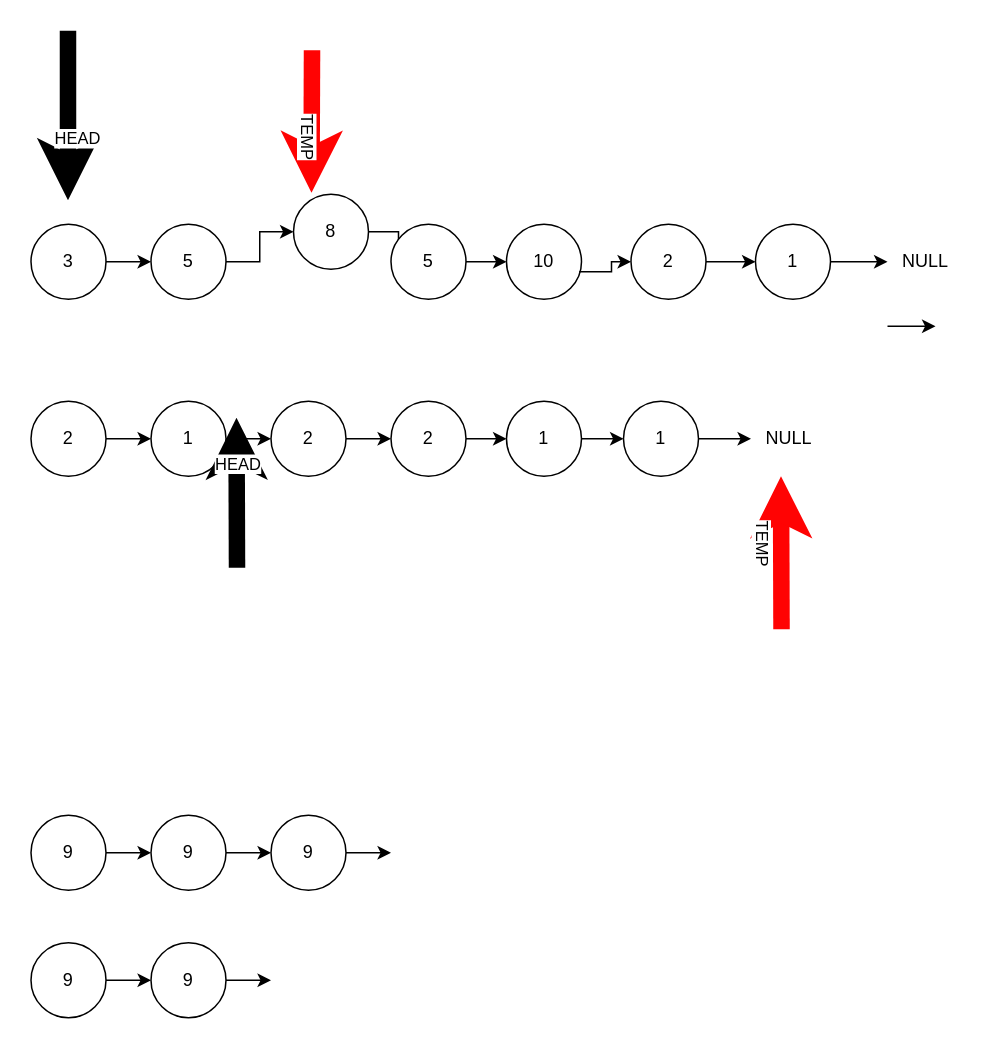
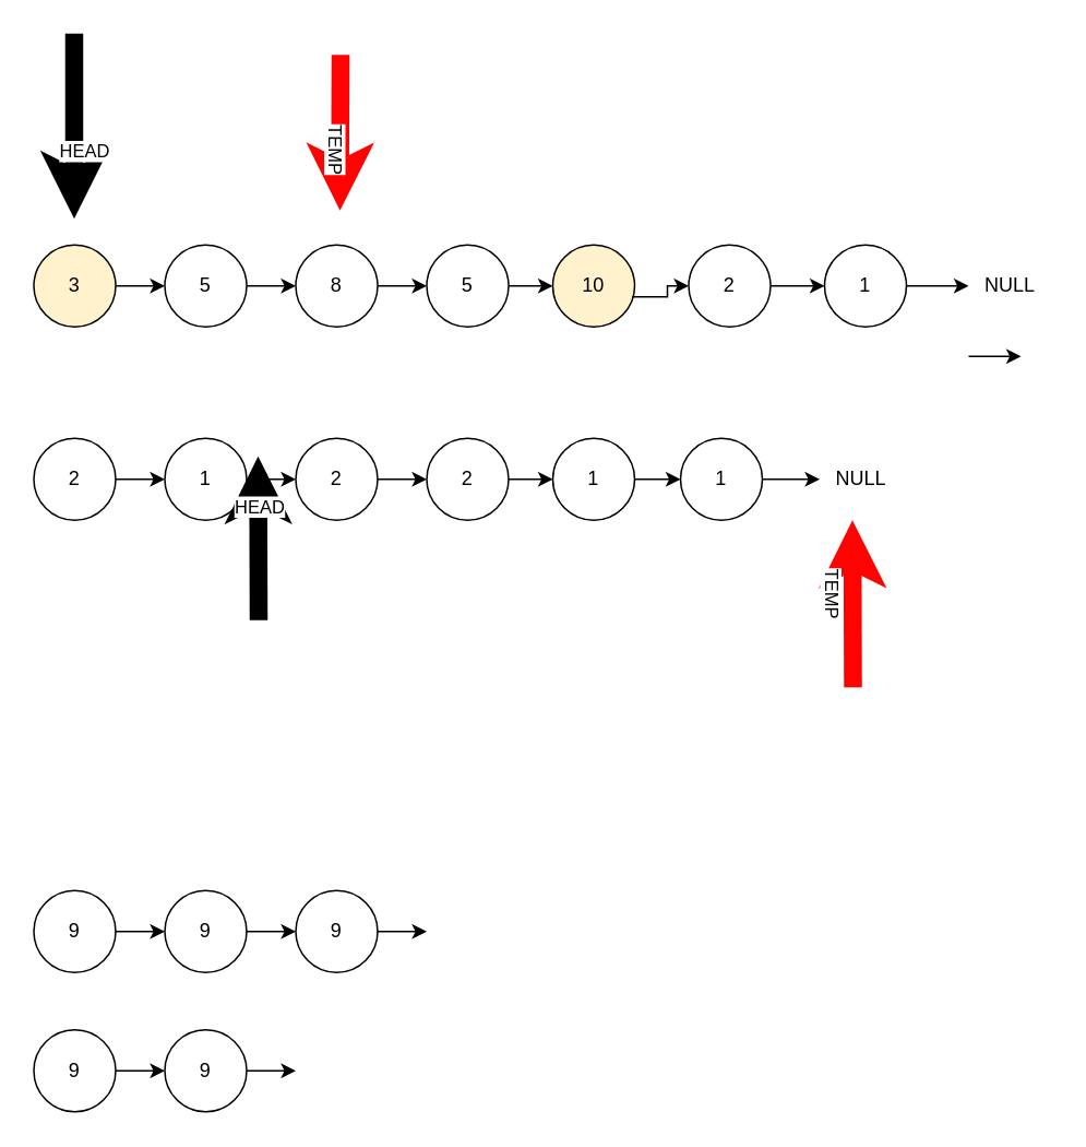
  <mxCell id="0" />
  <mxCell id="1" parent="0" />
  <mxCell id="2" value="" style="edgeStyle=orthogonalEdgeStyle;rounded=0;orthogonalLoop=1;jettySize=auto;html=1;" parent="1" source="3" target="5" edge="1"><mxGeometry relative="1" as="geometry" /></mxCell>
- <mxCell id="3" value="3" style="ellipse;whiteSpace=wrap;html=1;aspect=fixed;" parent="1" vertex="1"><mxGeometry x="20" y="149" width="50" height="50" as="geometry" /></mxCell>
+ <mxCell id="3" value="3" style="ellipse;whiteSpace=wrap;html=1;aspect=fixed;fillColor=#fff2cc;" parent="1" vertex="1"><mxGeometry x="20" y="149" width="50" height="50" as="geometry" /></mxCell>
  <mxCell id="4" value="" style="edgeStyle=orthogonalEdgeStyle;rounded=0;orthogonalLoop=1;jettySize=auto;html=1;strokeWidth=1;" parent="1" source="5" target="7" edge="1"><mxGeometry relative="1" as="geometry" /></mxCell>
  <mxCell id="5" value="5" style="ellipse;whiteSpace=wrap;html=1;aspect=fixed;" parent="1" vertex="1"><mxGeometry x="100" y="149" width="50" height="50" as="geometry" /></mxCell>
  <mxCell id="6" value="" style="edgeStyle=orthogonalEdgeStyle;rounded=0;orthogonalLoop=1;jettySize=auto;html=1;strokeWidth=1;" parent="1" source="7" target="13" edge="1"><mxGeometry relative="1" as="geometry" /></mxCell>
- <mxCell id="7" value="8" style="ellipse;whiteSpace=wrap;html=1;aspect=fixed;" parent="1" vertex="1"><mxGeometry x="195" y="129" width="50" height="50" as="geometry" /></mxCell>
- <mxCell id="8" value="10" style="ellipse;whiteSpace=wrap;html=1;aspect=fixed;" parent="1" vertex="1"><mxGeometry x="337" y="149" width="50" height="50" as="geometry" /></mxCell>
+ <mxCell id="7" value="8" style="ellipse;whiteSpace=wrap;html=1;aspect=fixed;" parent="1" vertex="1"><mxGeometry x="180" y="149" width="50" height="50" as="geometry" /></mxCell>
+ <mxCell id="8" value="10" style="ellipse;whiteSpace=wrap;html=1;aspect=fixed;fillColor=#fff2cc;" parent="1" vertex="1"><mxGeometry x="337" y="149" width="50" height="50" as="geometry" /></mxCell>
  <mxCell id="9" value="" style="endArrow=classic;html=1;strokeWidth=11;" parent="1" edge="1"><mxGeometry width="50" height="50" relative="1" as="geometry"><mxPoint x="44.66" y="20" as="sourcePoint" /><mxPoint x="44.66" y="133" as="targetPoint" /></mxGeometry></mxCell>
  <mxCell id="10" value="HEAD" style="edgeLabel;html=1;align=center;verticalAlign=middle;resizable=0;points=[];" parent="9" vertex="1" connectable="0"><mxGeometry x="0.327" y="3" relative="1" as="geometry"><mxPoint x="3.18" y="-3.72" as="offset" /></mxGeometry></mxCell>
  <mxCell id="11" value="NULL" style="text;html=1;align=center;verticalAlign=middle;resizable=0;points=[];autosize=1;" parent="1" vertex="1"><mxGeometry x="591" y="164" width="50" height="20" as="geometry" /></mxCell>
  <mxCell id="12" style="edgeStyle=orthogonalEdgeStyle;rounded=0;orthogonalLoop=1;jettySize=auto;html=1;entryX=0;entryY=0.5;entryDx=0;entryDy=0;strokeWidth=1;" parent="1" source="13" target="8" edge="1"><mxGeometry relative="1" as="geometry" /></mxCell>
  <mxCell id="13" value="5" style="ellipse;whiteSpace=wrap;html=1;aspect=fixed;" parent="1" vertex="1"><mxGeometry x="260" y="149" width="50" height="50" as="geometry" /></mxCell>
  <mxCell id="14" value="" style="endArrow=classic;html=1;strokeWidth=11;strokeColor=#FF0303;" parent="1" edge="1"><mxGeometry width="50" height="50" relative="1" as="geometry"><mxPoint x="207.34" y="33" as="sourcePoint" /><mxPoint x="207" y="128" as="targetPoint" /></mxGeometry></mxCell>
  <mxCell id="15" value="TEMP" style="edgeLabel;html=1;align=center;verticalAlign=middle;resizable=0;points=[];rotation=90;" parent="14" vertex="1" connectable="0"><mxGeometry x="0.167" y="5" relative="1" as="geometry"><mxPoint x="-7.14" y="1.81" as="offset" /></mxGeometry></mxCell>
  <mxCell id="16" value="" style="edgeStyle=orthogonalEdgeStyle;rounded=0;orthogonalLoop=1;jettySize=auto;html=1;" edge="1" parent="1" source="17" target="19"><mxGeometry relative="1" as="geometry" /></mxCell>
  <mxCell id="17" value="2" style="ellipse;whiteSpace=wrap;html=1;aspect=fixed;" vertex="1" parent="1"><mxGeometry x="20" y="267" width="50" height="50" as="geometry" /></mxCell>
  <mxCell id="18" value="" style="edgeStyle=orthogonalEdgeStyle;rounded=0;orthogonalLoop=1;jettySize=auto;html=1;strokeWidth=1;" edge="1" parent="1" source="19" target="21"><mxGeometry relative="1" as="geometry" /></mxCell>
  <mxCell id="19" value="1" style="ellipse;whiteSpace=wrap;html=1;aspect=fixed;" vertex="1" parent="1"><mxGeometry x="100" y="267" width="50" height="50" as="geometry" /></mxCell>
  <mxCell id="20" value="" style="edgeStyle=orthogonalEdgeStyle;rounded=0;orthogonalLoop=1;jettySize=auto;html=1;strokeWidth=1;" edge="1" parent="1" source="21" target="28"><mxGeometry relative="1" as="geometry" /></mxCell>
  <mxCell id="21" value="2" style="ellipse;whiteSpace=wrap;html=1;aspect=fixed;" vertex="1" parent="1"><mxGeometry x="180" y="267" width="50" height="50" as="geometry" /></mxCell>
  <mxCell id="22" value="" style="edgeStyle=orthogonalEdgeStyle;rounded=0;orthogonalLoop=1;jettySize=auto;html=1;" edge="1" parent="1" source="23" target="32"><mxGeometry relative="1" as="geometry" /></mxCell>
  <mxCell id="23" value="1" style="ellipse;whiteSpace=wrap;html=1;aspect=fixed;" vertex="1" parent="1"><mxGeometry x="337" y="267" width="50" height="50" as="geometry" /></mxCell>
  <mxCell id="24" value="" style="endArrow=classic;html=1;strokeWidth=11;" edge="1" parent="1"><mxGeometry width="50" height="50" relative="1" as="geometry"><mxPoint x="157.34" y="378" as="sourcePoint" /><mxPoint x="157" y="278" as="targetPoint" /></mxGeometry></mxCell>
  <mxCell id="25" value="HEAD" style="edgeLabel;html=1;align=center;verticalAlign=middle;resizable=0;points=[];" vertex="1" connectable="0" parent="24"><mxGeometry x="0.327" y="3" relative="1" as="geometry"><mxPoint x="3.18" y="-3.72" as="offset" /></mxGeometry></mxCell>
  <mxCell id="26" value="NULL" style="text;html=1;align=center;verticalAlign=middle;resizable=0;points=[];autosize=1;" vertex="1" parent="1"><mxGeometry x="500" y="282" width="50" height="20" as="geometry" /></mxCell>
  <mxCell id="27" style="edgeStyle=orthogonalEdgeStyle;rounded=0;orthogonalLoop=1;jettySize=auto;html=1;entryX=0;entryY=0.5;entryDx=0;entryDy=0;strokeWidth=1;" edge="1" parent="1" source="28" target="23"><mxGeometry relative="1" as="geometry" /></mxCell>
  <mxCell id="28" value="2" style="ellipse;whiteSpace=wrap;html=1;aspect=fixed;" vertex="1" parent="1"><mxGeometry x="260" y="267" width="50" height="50" as="geometry" /></mxCell>
  <mxCell id="29" value="" style="endArrow=classic;html=1;strokeWidth=11;strokeColor=#FF0303;" edge="1" parent="1"><mxGeometry width="50" height="50" relative="1" as="geometry"><mxPoint x="520.34" y="419" as="sourcePoint" /><mxPoint x="520" y="317" as="targetPoint" /></mxGeometry></mxCell>
  <mxCell id="30" value="TEMP" style="edgeLabel;html=1;align=center;verticalAlign=middle;resizable=0;points=[];rotation=90;" vertex="1" connectable="0" parent="29"><mxGeometry x="0.167" y="5" relative="1" as="geometry"><mxPoint x="-7.14" y="1.81" as="offset" /></mxGeometry></mxCell>
  <mxCell id="31" value="" style="edgeStyle=orthogonalEdgeStyle;rounded=0;orthogonalLoop=1;jettySize=auto;html=1;" edge="1" parent="1" source="32" target="26"><mxGeometry relative="1" as="geometry" /></mxCell>
  <mxCell id="32" value="1" style="ellipse;whiteSpace=wrap;html=1;aspect=fixed;" vertex="1" parent="1"><mxGeometry x="415" y="267" width="50" height="50" as="geometry" /></mxCell>
  <mxCell id="33" value="" style="edgeStyle=orthogonalEdgeStyle;rounded=0;orthogonalLoop=1;jettySize=auto;html=1;exitX=0.97;exitY=0.633;exitDx=0;exitDy=0;exitPerimeter=0;" edge="1" parent="1" target="35" source="8"><mxGeometry relative="1" as="geometry"><mxPoint x="356" y="217.034" as="sourcePoint" /></mxGeometry></mxCell>
  <mxCell id="34" value="" style="edgeStyle=orthogonalEdgeStyle;rounded=0;orthogonalLoop=1;jettySize=auto;html=1;strokeWidth=1;" edge="1" parent="1" source="35" target="37"><mxGeometry relative="1" as="geometry" /></mxCell>
  <mxCell id="35" value="2" style="ellipse;whiteSpace=wrap;html=1;aspect=fixed;" vertex="1" parent="1"><mxGeometry x="420" y="149" width="50" height="50" as="geometry" /></mxCell>
  <mxCell id="36" value="" style="edgeStyle=orthogonalEdgeStyle;rounded=0;orthogonalLoop=1;jettySize=auto;html=1;strokeWidth=1;" edge="1" parent="1" source="37" target="11"><mxGeometry relative="1" as="geometry"><mxPoint x="566" y="192" as="targetPoint" /></mxGeometry></mxCell>
  <mxCell id="37" value="1" style="ellipse;whiteSpace=wrap;html=1;aspect=fixed;" vertex="1" parent="1"><mxGeometry x="503" y="149" width="50" height="50" as="geometry" /></mxCell>
  <mxCell id="38" style="edgeStyle=orthogonalEdgeStyle;rounded=0;orthogonalLoop=1;jettySize=auto;html=1;entryX=0;entryY=0.5;entryDx=0;entryDy=0;strokeWidth=1;" edge="1" parent="1"><mxGeometry relative="1" as="geometry"><mxPoint x="591" y="217" as="sourcePoint" /><mxPoint x="623" y="217" as="targetPoint" /></mxGeometry></mxCell>
  <mxCell id="39" value="" style="edgeStyle=orthogonalEdgeStyle;rounded=0;orthogonalLoop=1;jettySize=auto;html=1;" edge="1" source="40" target="42" parent="1"><mxGeometry relative="1" as="geometry" /></mxCell>
  <mxCell id="40" value="9" style="ellipse;whiteSpace=wrap;html=1;aspect=fixed;" vertex="1" parent="1"><mxGeometry x="20" y="628" width="50" height="50" as="geometry" /></mxCell>
  <mxCell id="41" value="" style="edgeStyle=orthogonalEdgeStyle;rounded=0;orthogonalLoop=1;jettySize=auto;html=1;strokeWidth=1;" edge="1" source="42" parent="1"><mxGeometry relative="1" as="geometry"><mxPoint x="180" y="653" as="targetPoint" /></mxGeometry></mxCell>
  <mxCell id="42" value="9" style="ellipse;whiteSpace=wrap;html=1;aspect=fixed;" vertex="1" parent="1"><mxGeometry x="100" y="628" width="50" height="50" as="geometry" /></mxCell>
  <mxCell id="43" value="9" style="ellipse;whiteSpace=wrap;html=1;aspect=fixed;" vertex="1" parent="1"><mxGeometry x="180" y="543" width="50" height="50" as="geometry" /></mxCell>
  <mxCell id="44" value="" style="edgeStyle=orthogonalEdgeStyle;rounded=0;orthogonalLoop=1;jettySize=auto;html=1;strokeWidth=1;" edge="1" source="43" parent="1"><mxGeometry relative="1" as="geometry"><mxPoint x="260" y="568" as="targetPoint" /></mxGeometry></mxCell>
  <mxCell id="45" value="" style="edgeStyle=orthogonalEdgeStyle;rounded=0;orthogonalLoop=1;jettySize=auto;html=1;" edge="1" source="46" target="48" parent="1"><mxGeometry relative="1" as="geometry" /></mxCell>
  <mxCell id="46" value="9" style="ellipse;whiteSpace=wrap;html=1;aspect=fixed;" vertex="1" parent="1"><mxGeometry x="20" y="543" width="50" height="50" as="geometry" /></mxCell>
  <mxCell id="47" value="" style="edgeStyle=orthogonalEdgeStyle;rounded=0;orthogonalLoop=1;jettySize=auto;html=1;strokeWidth=1;" edge="1" source="48" parent="1"><mxGeometry relative="1" as="geometry"><mxPoint x="180" y="568" as="targetPoint" /></mxGeometry></mxCell>
  <mxCell id="48" value="9" style="ellipse;whiteSpace=wrap;html=1;aspect=fixed;" vertex="1" parent="1"><mxGeometry x="100" y="543" width="50" height="50" as="geometry" /></mxCell>
